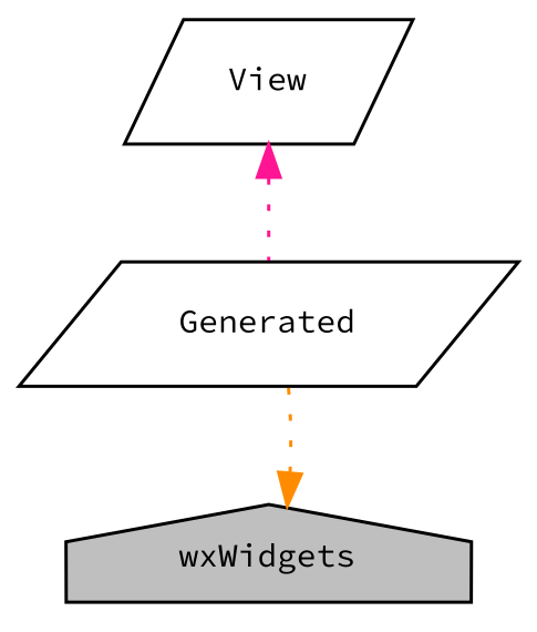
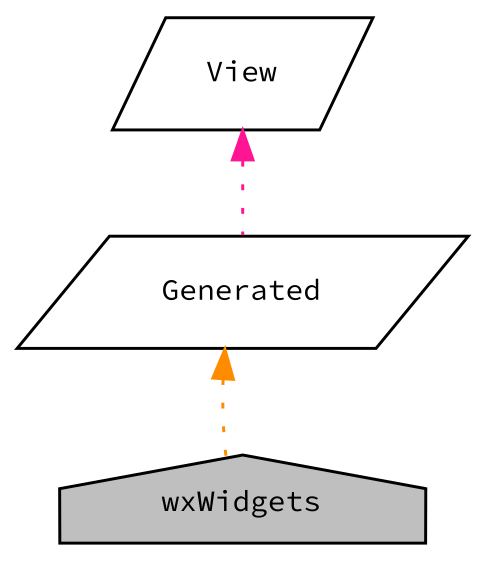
  digraph {
    fontname="Source Code Pro"
    rankdir=TB
    node [color=black fillcolor=white fontname="Source Code Pro" fontsize=10 shape=parallelogram style=filled]
    edge [dir=back fontname="Source Code Pro" fontsize=10 labelfontname=Verdana labelfontsize=10 shape=plaintext style=dotted]
    n1 [height=0.2 label=Generated width=0.4]
    n2 [height=0.2 label=View width=0.4]
    n3 [fillcolor=grey75 fontcolor=black height=0.2 label=wxWidgets shape=house width=0.4]
    n2 -> n1 [color=deeppink]
-   n3 -> n1 [color=darkorange]
+   n1 -> n3 [color=darkorange]
  }
